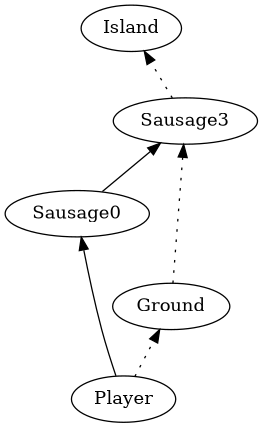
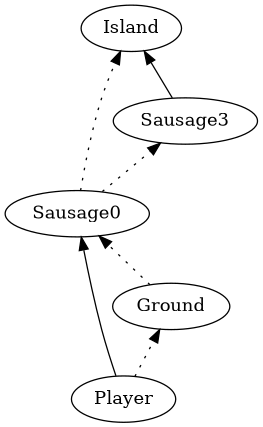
  digraph {
    rankdir=BT
    edge [style=dotted]
    Ground
    Sausage0
    Player
    Island
    n5 [label=Sausage3]
-   Ground -> n5
-   Sausage0 -> n5 [style=""]
+   Ground -> Sausage0
+   Sausage0 -> Island
+   Sausage0 -> n5
    Player -> Ground
    Player -> Sausage0 [style=""]
-   n5 -> Island
+   n5 -> Island [style=solid]
  }
